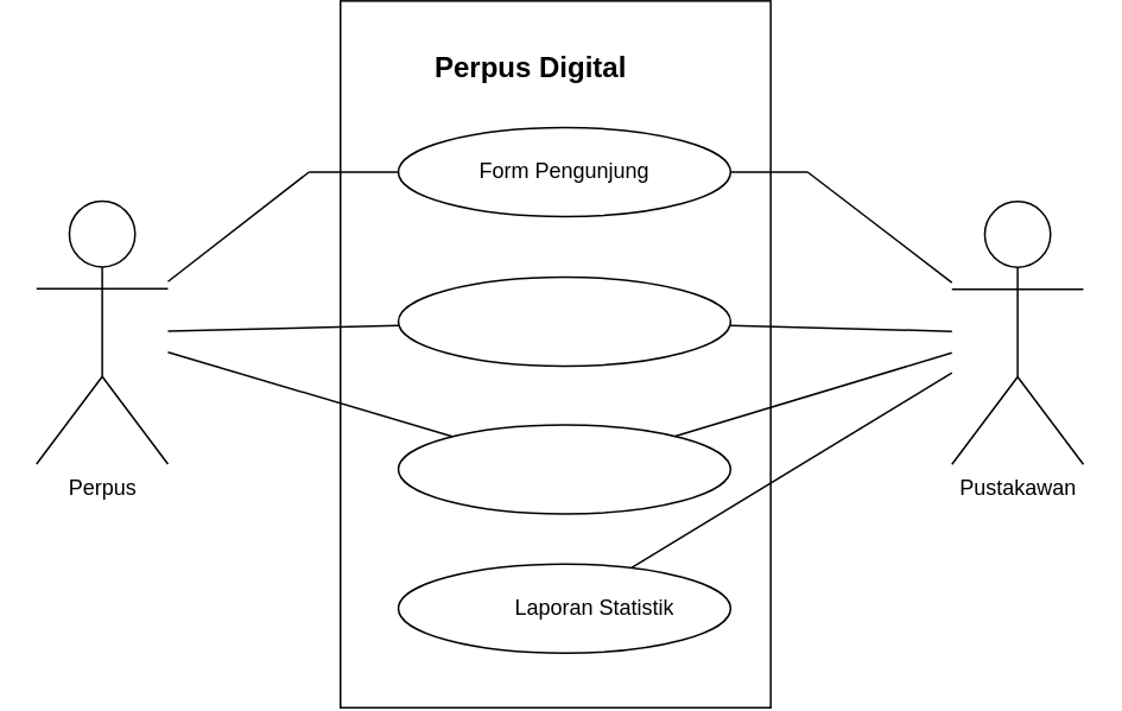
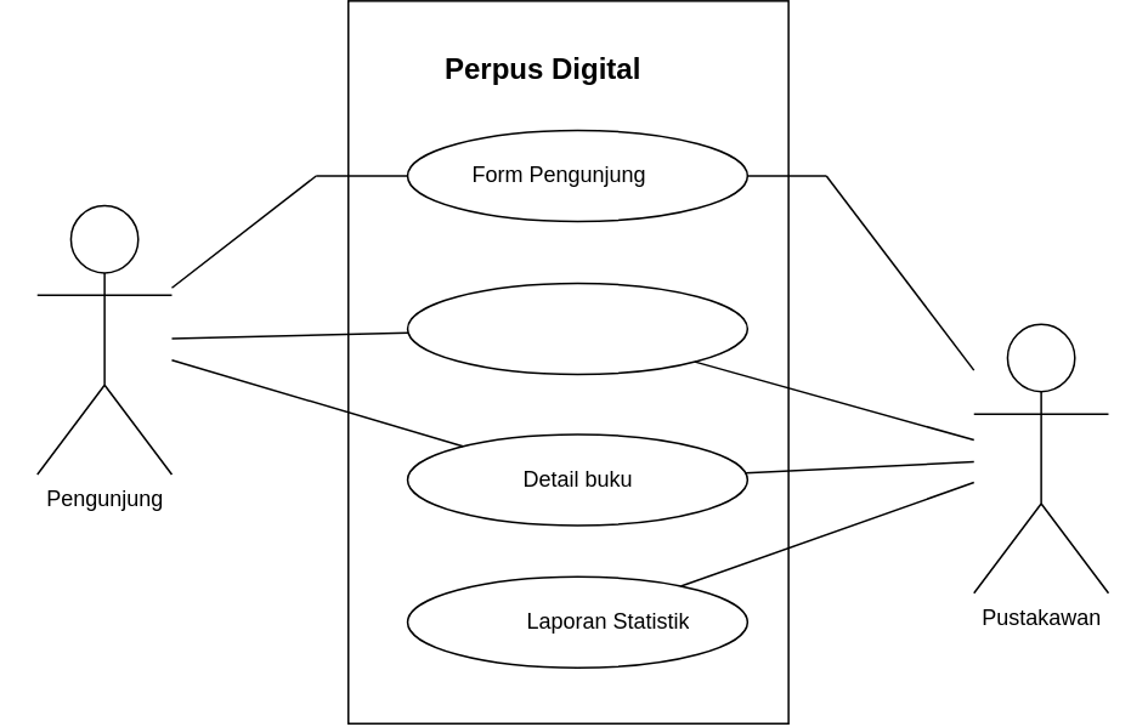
  <mxCell id="0" />
  <mxCell id="1" parent="0" />
  <mxCell id="2" value="" style="rounded=0;whiteSpace=wrap;html=1;rotation=90;" parent="1" vertex="1"><mxGeometry x="113" y="75.58" width="396.94" height="241.56" as="geometry" /></mxCell>
  <mxCell id="3" value="Perpus Digital" style="text;strokeColor=none;fillColor=none;align=left;verticalAlign=middle;spacingLeft=4;spacingRight=4;overflow=hidden;points=[[0,0.5],[1,0.5]];portConstraint=eastwest;rotatable=0;whiteSpace=wrap;html=1;fontSize=16;fontStyle=1" parent="1" vertex="1"><mxGeometry x="237.7" y="20" width="117.53" height="30" as="geometry" /></mxCell>
  <mxCell id="4" value="" style="ellipse;whiteSpace=wrap;html=1;" parent="1" vertex="1"><mxGeometry x="223.2" y="69" width="186.53" height="50" as="geometry" /></mxCell>
- <mxCell id="5" value="Form Pengunjung" style="text;strokeColor=none;fillColor=none;align=left;verticalAlign=middle;spacingLeft=4;spacingRight=4;overflow=hidden;points=[[0,0.5],[1,0.5]];portConstraint=eastwest;rotatable=0;whiteSpace=wrap;html=1;" parent="1" vertex="1"><mxGeometry x="263.13" y="84" width="106.68" height="20" as="geometry" /></mxCell>
+ <mxCell id="5" value="Form Pengunjung" style="text;strokeColor=none;fillColor=none;align=left;verticalAlign=middle;spacingLeft=4;spacingRight=4;overflow=hidden;points=[[0,0.5],[1,0.5]];portConstraint=eastwest;rotatable=0;whiteSpace=wrap;html=1;" parent="1" vertex="1"><mxGeometry x="253.13" y="84" width="106.68" height="20" as="geometry" /></mxCell>
  <mxCell id="6" value="" style="ellipse;whiteSpace=wrap;html=1;" parent="1" vertex="1"><mxGeometry x="223.2" y="153" width="186.53" height="50" as="geometry" /></mxCell>
  <mxCell id="7" value="" style="ellipse;whiteSpace=wrap;html=1;" parent="1" vertex="1"><mxGeometry x="223.2" y="236" width="186.53" height="50" as="geometry" /></mxCell>
  <mxCell id="8" value="" style="ellipse;whiteSpace=wrap;html=1;" parent="1" vertex="1"><mxGeometry x="223.2" y="314.14" width="186.53" height="50" as="geometry" /></mxCell>
+ <mxCell id="9" value="Detail buku" style="text;strokeColor=none;fillColor=none;align=left;verticalAlign=middle;spacingLeft=4;spacingRight=4;overflow=hidden;points=[[0,0.5],[1,0.5]];portConstraint=eastwest;rotatable=0;whiteSpace=wrap;html=1;" parent="1" vertex="1"><mxGeometry x="280.93" y="251" width="73.07" height="20" as="geometry" /></mxCell>
  <mxCell id="10" value="Laporan Statistik" style="text;strokeColor=none;fillColor=none;align=left;verticalAlign=middle;spacingLeft=4;spacingRight=4;overflow=hidden;points=[[0,0.5],[1,0.5]];portConstraint=eastwest;rotatable=0;whiteSpace=wrap;html=1;" parent="1" vertex="1"><mxGeometry x="283.13" y="329.14" width="103.07" height="20" as="geometry" /></mxCell>
- <mxCell id="11" value="Perpus" style="shape=umlActor;verticalLabelPosition=bottom;verticalAlign=top;html=1;outlineConnect=0;" parent="1" vertex="1"><mxGeometry x="20" y="110.36" width="73.82" height="147.64" as="geometry" /></mxCell>
- <mxCell id="12" value="Pustakawan" style="shape=umlActor;verticalLabelPosition=bottom;verticalAlign=top;html=1;outlineConnect=0;" parent="1" vertex="1"><mxGeometry x="534" y="110.54" width="73.82" height="147.64" as="geometry" /></mxCell>
+ <mxCell id="11" value="Pengunjung" style="shape=umlActor;verticalLabelPosition=bottom;verticalAlign=top;html=1;outlineConnect=0;" parent="1" vertex="1"><mxGeometry x="20" y="110.36" width="73.82" height="147.64" as="geometry" /></mxCell>
+ <mxCell id="12" value="Pustakawan" style="shape=umlActor;verticalLabelPosition=bottom;verticalAlign=top;html=1;outlineConnect=0;" parent="1" vertex="1"><mxGeometry x="534" y="175.54" width="73.82" height="147.64" as="geometry" /></mxCell>
  <mxCell id="13" value="" style="endArrow=none;html=1;rounded=0;" parent="1" source="11" edge="1"><mxGeometry width="50" height="50" relative="1" as="geometry"><mxPoint x="93.82" y="164.573" as="sourcePoint" /><mxPoint x="173" y="94" as="targetPoint" /></mxGeometry></mxCell>
  <mxCell id="14" value="" style="endArrow=none;html=1;rounded=0;" parent="1" target="4" edge="1"><mxGeometry width="50" height="50" relative="1" as="geometry"><mxPoint x="173" y="94" as="sourcePoint" /><mxPoint x="223" y="49" as="targetPoint" /></mxGeometry></mxCell>
  <mxCell id="15" value="" style="endArrow=none;html=1;rounded=0;" parent="1" source="12" edge="1"><mxGeometry width="50" height="50" relative="1" as="geometry"><mxPoint x="533" y="154" as="sourcePoint" /><mxPoint x="453" y="94" as="targetPoint" /></mxGeometry></mxCell>
  <mxCell id="16" value="" style="endArrow=none;html=1;rounded=0;exitX=1;exitY=0.5;exitDx=0;exitDy=0;" parent="1" source="4" edge="1"><mxGeometry width="50" height="50" relative="1" as="geometry"><mxPoint x="443" y="129" as="sourcePoint" /><mxPoint x="453" y="94" as="targetPoint" /></mxGeometry></mxCell>
  <mxCell id="17" value="" style="endArrow=none;html=1;rounded=0;" parent="1" source="11" target="6" edge="1"><mxGeometry width="50" height="50" relative="1" as="geometry"><mxPoint x="343" y="179" as="sourcePoint" /><mxPoint x="393" y="129" as="targetPoint" /></mxGeometry></mxCell>
  <mxCell id="18" value="" style="endArrow=none;html=1;rounded=0;" parent="1" source="11" target="7" edge="1"><mxGeometry width="50" height="50" relative="1" as="geometry"><mxPoint x="83" y="249" as="sourcePoint" /><mxPoint x="133" y="199" as="targetPoint" /></mxGeometry></mxCell>
  <mxCell id="19" value="" style="endArrow=none;html=1;rounded=0;" parent="1" source="8" target="12" edge="1"><mxGeometry width="50" height="50" relative="1" as="geometry"><mxPoint x="473" y="269" as="sourcePoint" /><mxPoint x="523" y="219" as="targetPoint" /></mxGeometry></mxCell>
  <mxCell id="20" value="" style="endArrow=none;html=1;rounded=0;" parent="1" source="7" target="12" edge="1"><mxGeometry width="50" height="50" relative="1" as="geometry"><mxPoint x="473" y="229" as="sourcePoint" /><mxPoint x="523" y="179" as="targetPoint" /></mxGeometry></mxCell>
  <mxCell id="21" value="" style="endArrow=none;html=1;rounded=0;" parent="1" source="6" target="12" edge="1"><mxGeometry width="50" height="50" relative="1" as="geometry"><mxPoint x="343" y="179" as="sourcePoint" /><mxPoint x="393" y="129" as="targetPoint" /></mxGeometry></mxCell>
